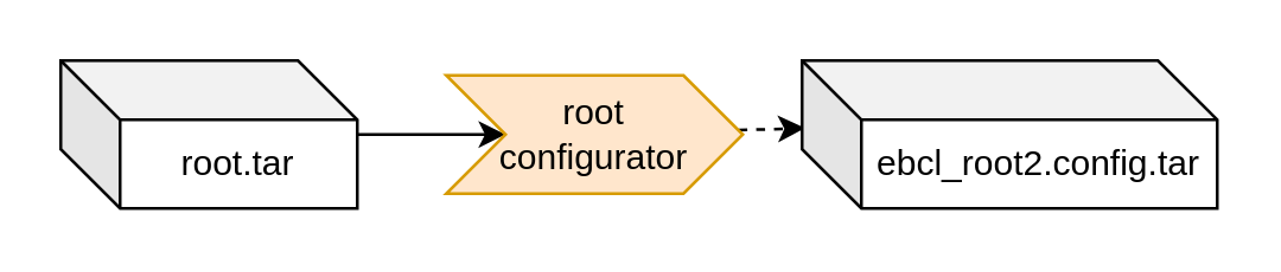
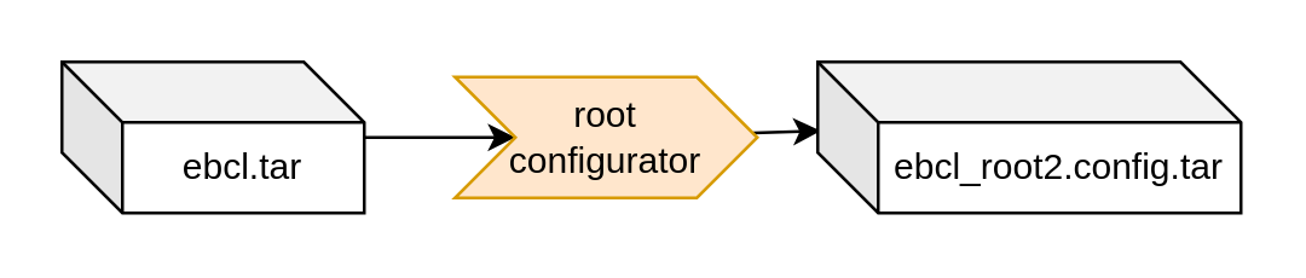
  <mxCell id="0" />
  <mxCell id="1" parent="0" />
  <mxCell id="2" style="edgeStyle=none;html=1;entryX=0;entryY=0.5;entryDx=0;entryDy=0;" edge="1" parent="1" source="3" target="5"><mxGeometry relative="1" as="geometry" /></mxCell>
- <mxCell id="3" value="root.tar" style="shape=cube;whiteSpace=wrap;html=1;boundedLbl=1;backgroundOutline=1;darkOpacity=0.05;darkOpacity2=0.1;" vertex="1" parent="1"><mxGeometry x="20" y="20" width="100" height="50" as="geometry" /></mxCell>
- <mxCell id="4" style="edgeStyle=none;html=1;entryX=0.007;entryY=0.457;entryDx=0;entryDy=0;entryPerimeter=0;dashed=1;" edge="1" parent="1" source="5" target="6"><mxGeometry relative="1" as="geometry" /></mxCell>
+ <mxCell id="3" value="ebcl.tar" style="shape=cube;whiteSpace=wrap;html=1;boundedLbl=1;backgroundOutline=1;darkOpacity=0.05;darkOpacity2=0.1;" vertex="1" parent="1"><mxGeometry x="20" y="20" width="100" height="50" as="geometry" /></mxCell>
+ <mxCell id="4" style="edgeStyle=none;html=1;entryX=0.007;entryY=0.457;entryDx=0;entryDy=0;entryPerimeter=0;" edge="1" parent="1" source="5" target="6"><mxGeometry relative="1" as="geometry" /></mxCell>
  <mxCell id="5" value="root&lt;br&gt;configurator" style="shape=step;perimeter=stepPerimeter;whiteSpace=wrap;html=1;fixedSize=1;fillColor=#ffe6cc;strokeColor=#d79b00;" vertex="1" parent="1"><mxGeometry x="150" y="25" width="100" height="40" as="geometry" /></mxCell>
  <mxCell id="6" value="ebcl_root2.config.tar" style="shape=cube;whiteSpace=wrap;html=1;boundedLbl=1;backgroundOutline=1;darkOpacity=0.05;darkOpacity2=0.1;" vertex="1" parent="1"><mxGeometry x="270" y="20" width="140" height="50" as="geometry" /></mxCell>
